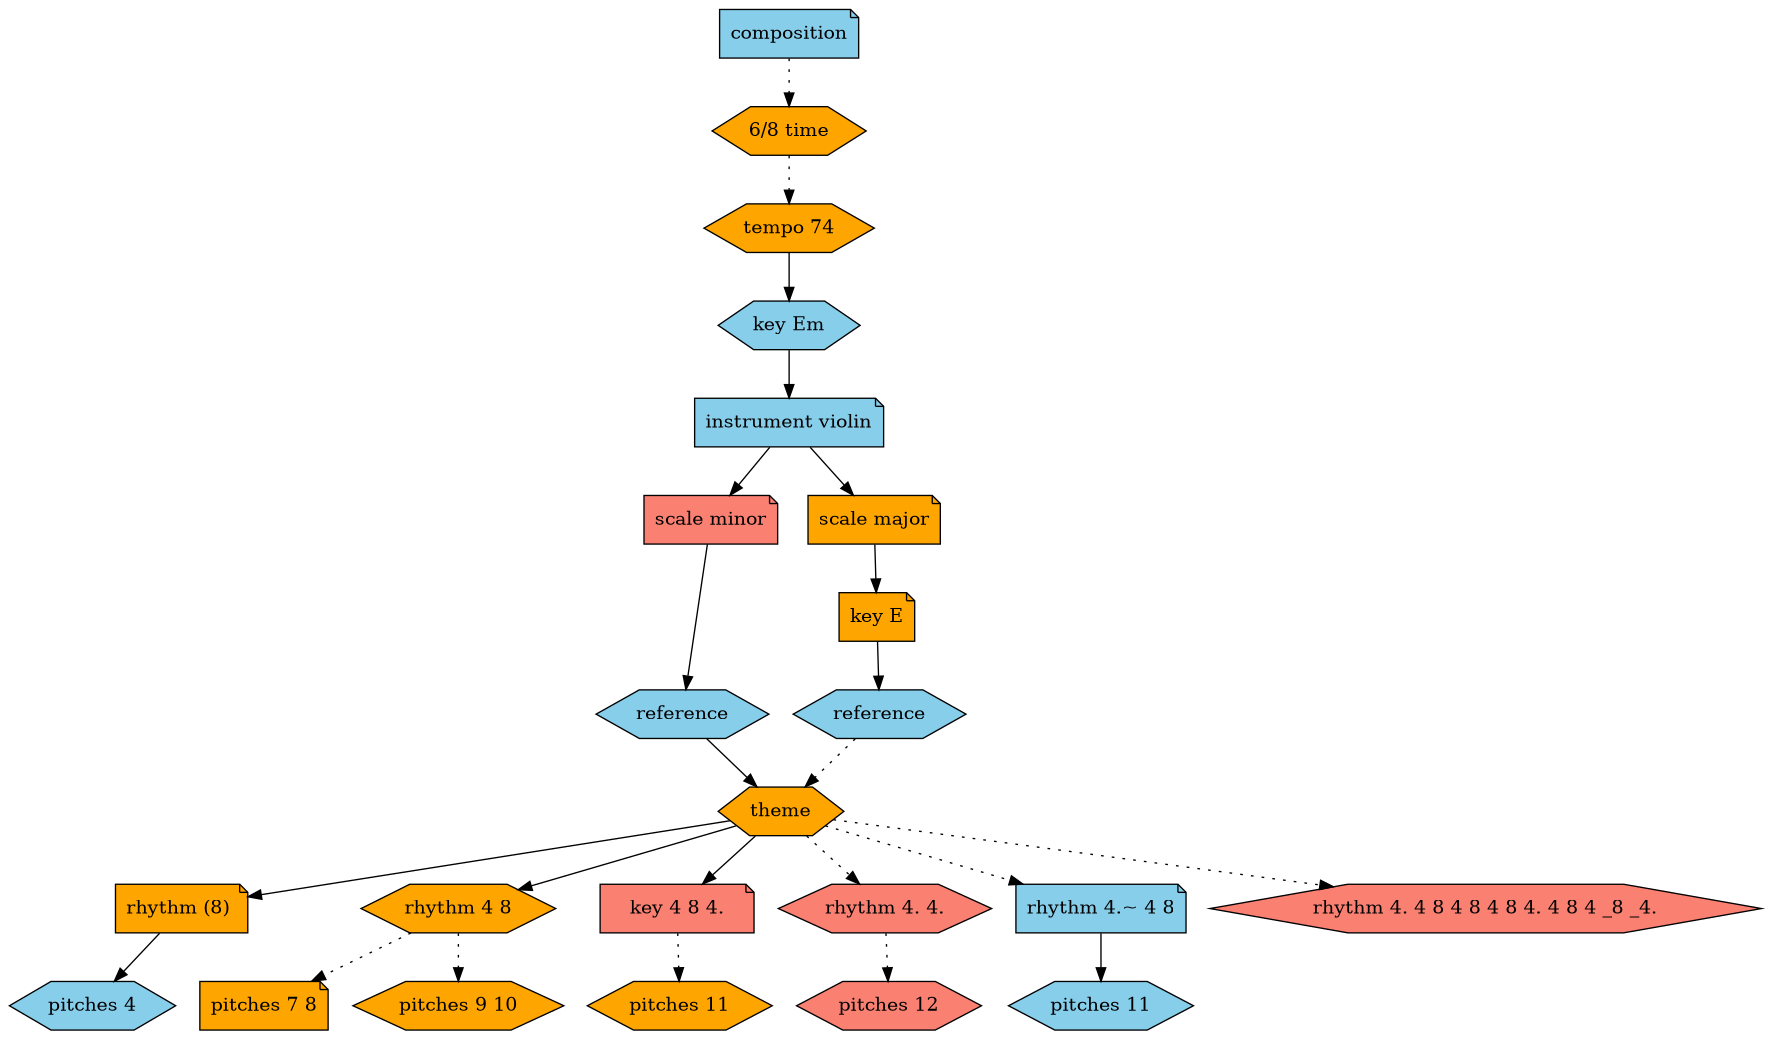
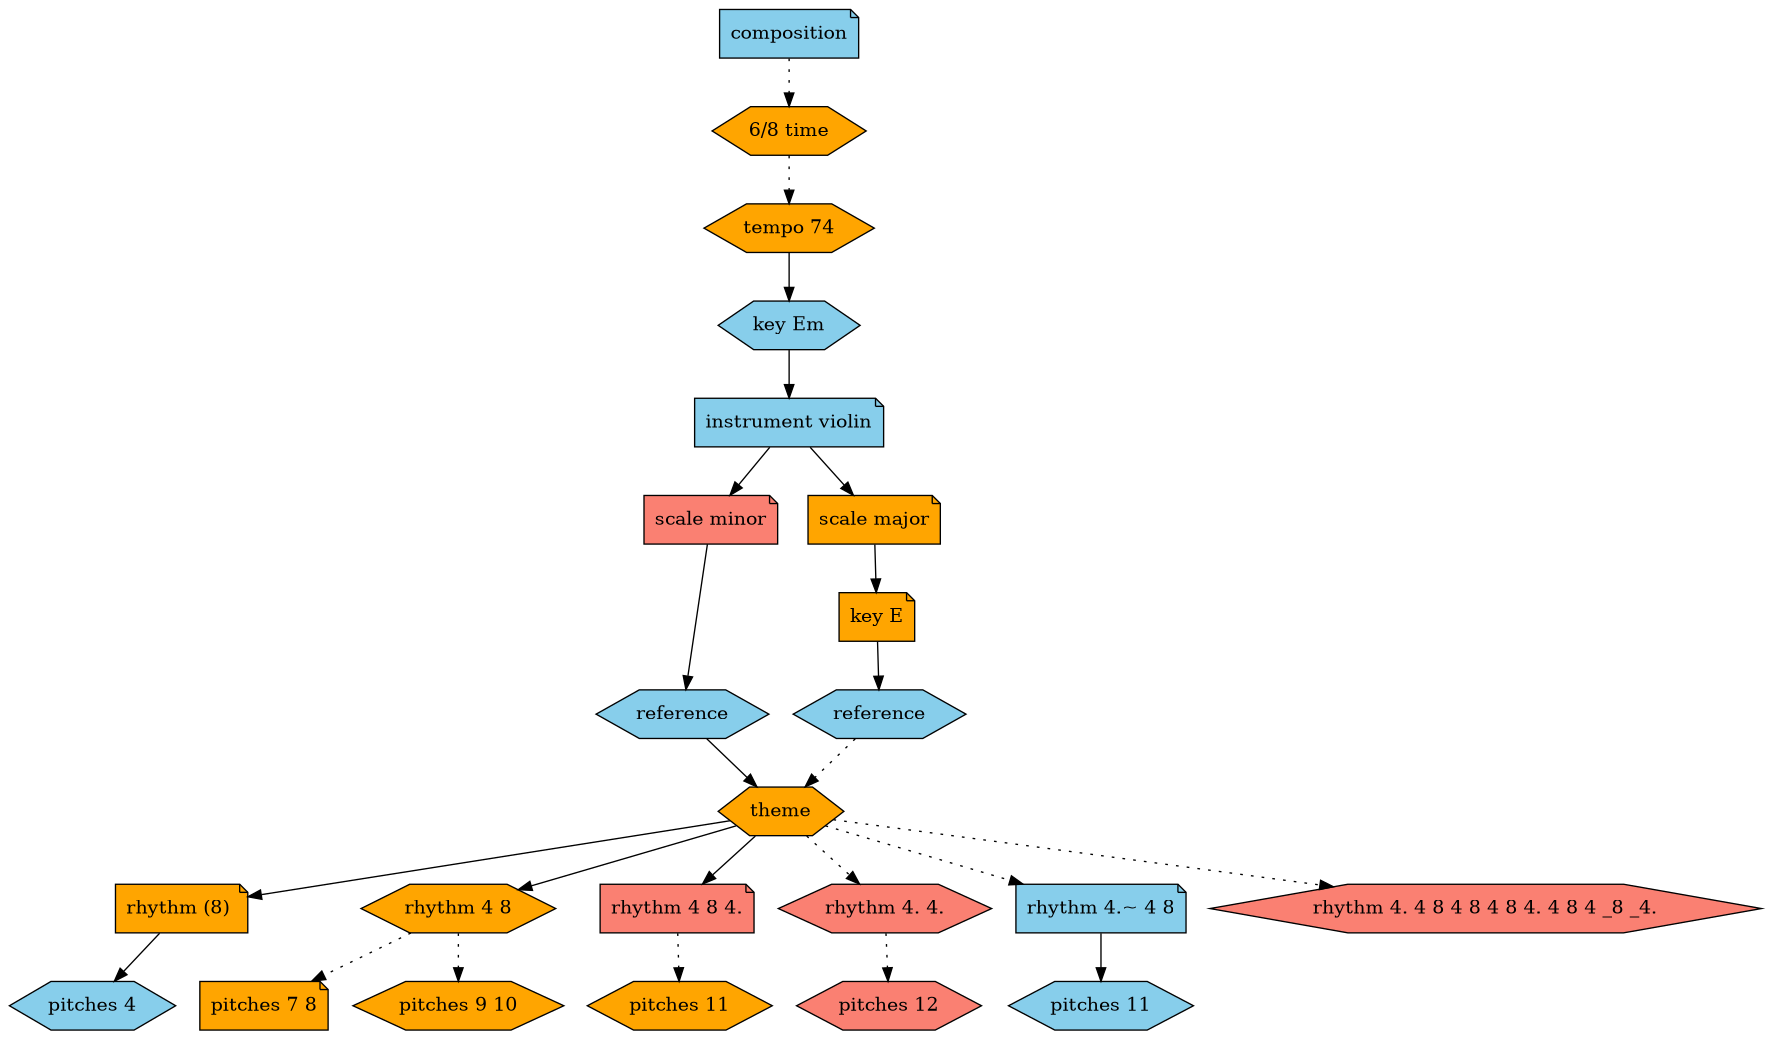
  digraph {
    ordering=out
    node [fillcolor=orange shape=hexagon style=filled]
    edge [style=solid]
    n1 [fillcolor=skyblue label=composition shape=note]
    n2 [label="6/8 time"]
    n3 [label="tempo 74"]
    n4 [fillcolor=skyblue label="key Em"]
    n5 [fillcolor=skyblue label="instrument violin" shape=note]
    n6 [fillcolor=salmon label="scale minor" shape=note]
    n7 [label="scale major" shape=note]
    n8 [fillcolor=skyblue label=reference]
    n9 [label="key E" shape=note]
    n10 [label=theme]
    n11 [label="rhythm (8) " shape=note]
    n12 [label="rhythm 4 8"]
-   n13 [fillcolor=salmon label="key 4 8 4." shape=note]
+   n13 [fillcolor=salmon label="rhythm 4 8 4." shape=note]
    n14 [fillcolor=salmon label="rhythm 4. 4."]
    n15 [fillcolor=skyblue label="rhythm 4.~ 4 8" shape=note]
    n16 [fillcolor=salmon label="rhythm 4. 4 8 4 8 4 8 4. 4 8 4 _8 _4."]
    n17 [fillcolor=skyblue label=reference]
    n18 [fillcolor=skyblue label="pitches 4"]
    n19 [label="pitches 7 8" shape=note]
    n20 [label="pitches 9 10"]
    n21 [label="pitches 11"]
    n22 [fillcolor=salmon label="pitches 12"]
    n23 [fillcolor=skyblue label="pitches 11"]
    n1 -> n2 [style=dotted]
    n2 -> n3 [style=dotted]
    n3 -> n4
    n4 -> n5
    n5 -> n6
    n5 -> n7
    n6 -> n8
    n7 -> n9
    n8 -> n10
    n9 -> n17
    n10 -> n11
    n10 -> n12
    n10 -> n13
    n10 -> n14 [style=dotted]
    n10 -> n15 [style=dotted]
    n10 -> n16 [style=dotted]
    n11 -> n18
    n12 -> n19 [style=dotted]
    n12 -> n20 [style=dotted]
    n13 -> n21 [style=dotted]
    n14 -> n22 [style=dotted]
    n15 -> n23
    n17 -> n10 [style=dotted]
  }
